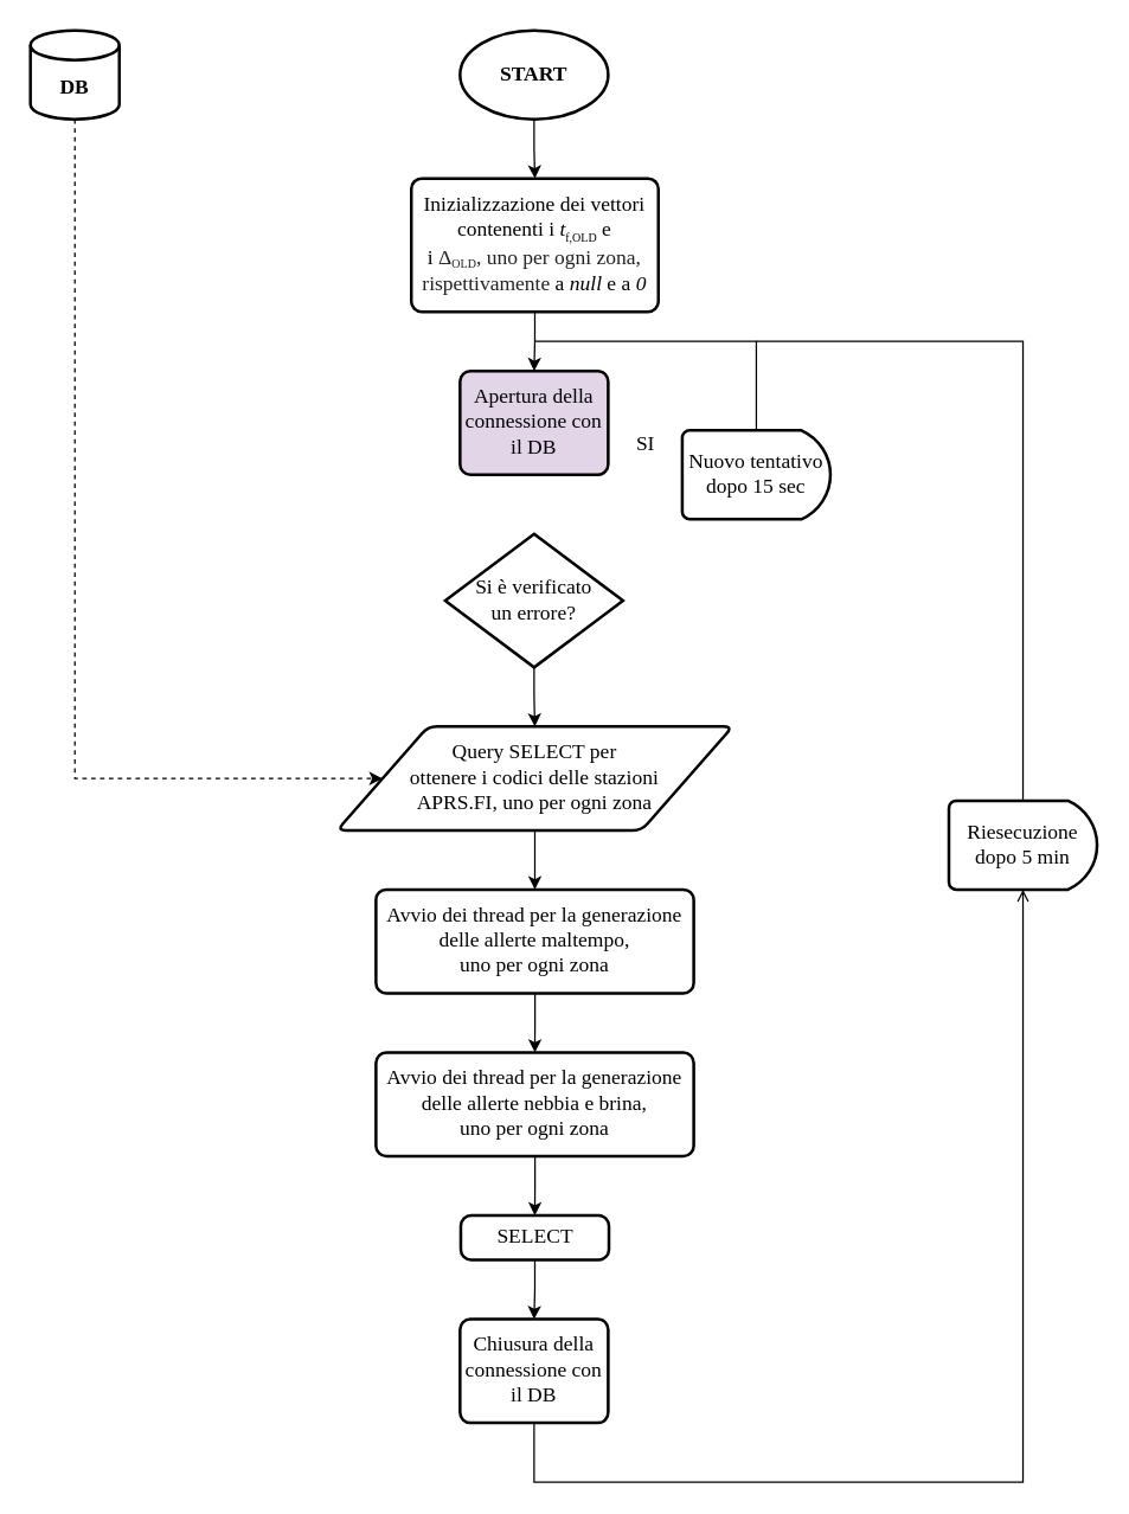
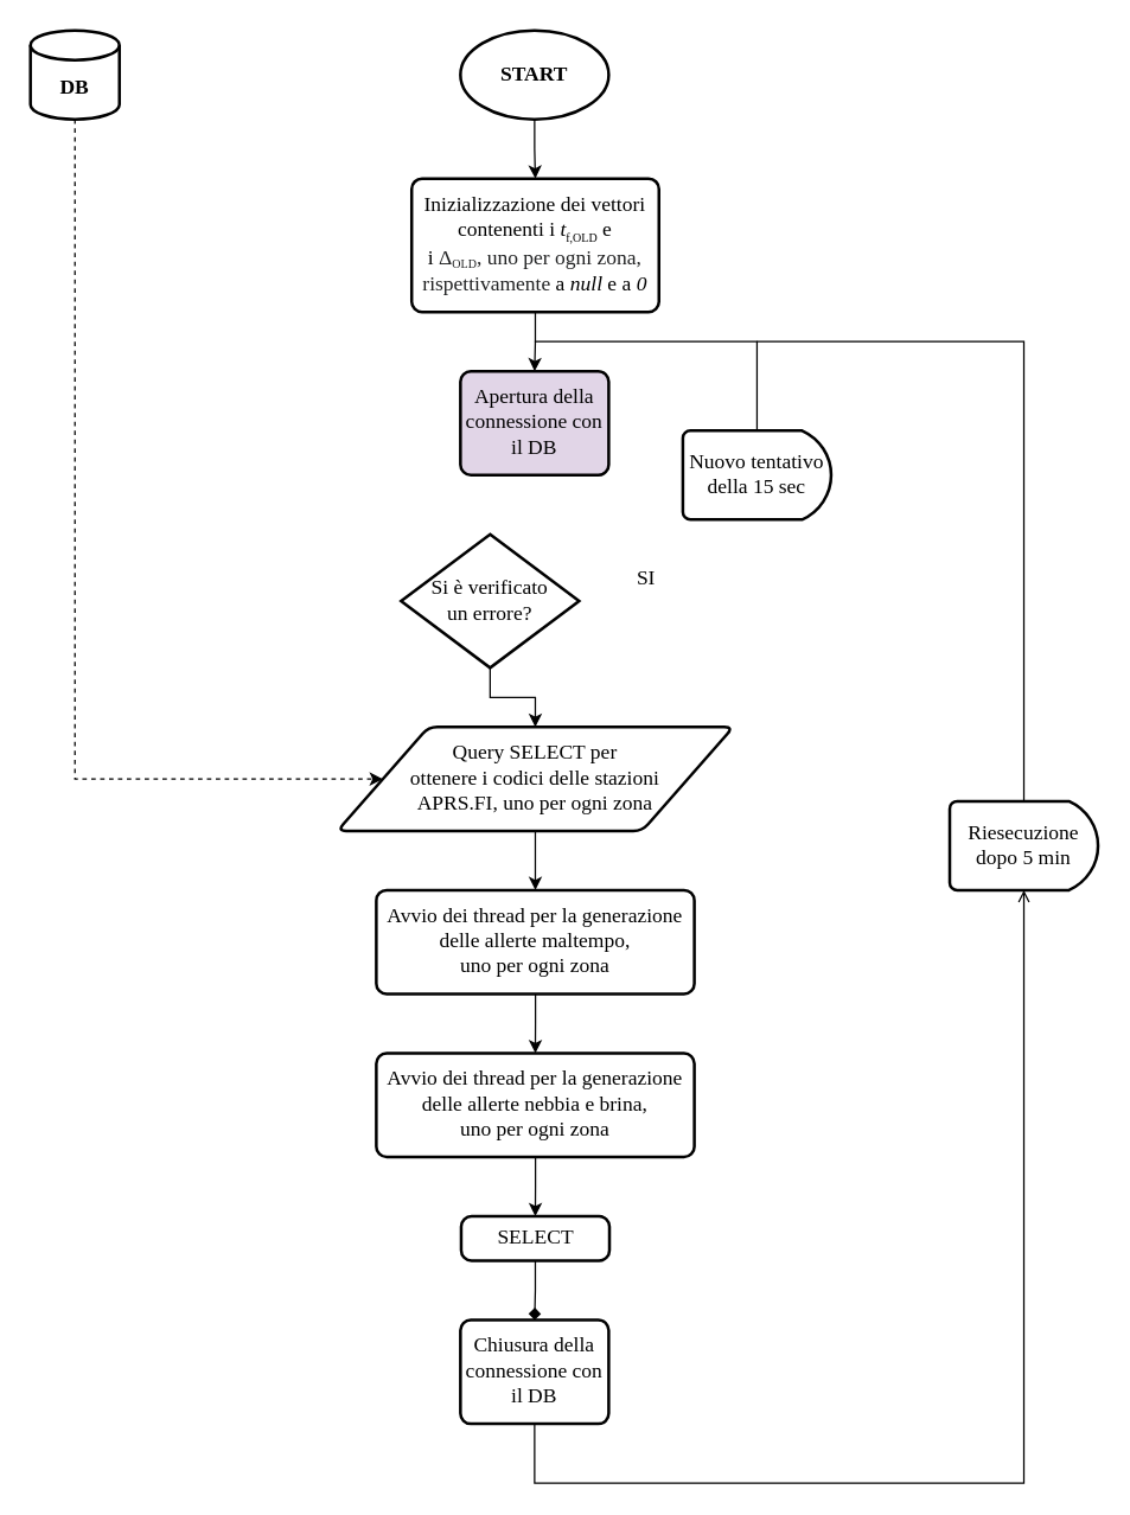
  <mxCell id="0" />
  <mxCell id="1" parent="0" />
  <mxCell id="2" style="edgeStyle=orthogonalEdgeStyle;rounded=0;orthogonalLoop=1;jettySize=auto;html=1;entryX=0.5;entryY=0;entryDx=0;entryDy=0;fontFamily=Times New Roman;fontSize=8;" parent="1" source="3" target="23" edge="1"><mxGeometry relative="1" as="geometry" /></mxCell>
  <mxCell id="3" value="&lt;font face=&quot;Times New Roman&quot; style=&quot;font-size: 14px&quot;&gt;&lt;b&gt;START&lt;/b&gt;&lt;/font&gt;" style="strokeWidth=2;html=1;shape=mxgraph.flowchart.start_1;whiteSpace=wrap;" parent="1" vertex="1"><mxGeometry x="310" y="20" width="100" height="60" as="geometry" /></mxCell>
  <mxCell id="4" style="edgeStyle=orthogonalEdgeStyle;rounded=0;orthogonalLoop=1;jettySize=auto;html=1;entryX=0;entryY=0.5;entryDx=0;entryDy=0;fontFamily=Times New Roman;fontSize=14;dashed=1;" parent="1" source="5" target="12" edge="1"><mxGeometry relative="1" as="geometry"><Array as="points"><mxPoint x="50" y="525" /></Array></mxGeometry></mxCell>
  <mxCell id="5" value="&lt;br&gt;&lt;b&gt;DB&lt;/b&gt;" style="strokeWidth=2;html=1;shape=mxgraph.flowchart.database;whiteSpace=wrap;fontFamily=Times New Roman;fontSize=14;" parent="1" vertex="1"><mxGeometry x="20" y="20" width="60" height="60" as="geometry" /></mxCell>
  <mxCell id="6" value="Apertura della connessione con il DB" style="rounded=1;whiteSpace=wrap;html=1;absoluteArcSize=1;arcSize=14;strokeWidth=2;fontFamily=Times New Roman;fontSize=14;fillColor=#e1d5e7;" parent="1" vertex="1"><mxGeometry x="310" y="250" width="100" height="70" as="geometry" /></mxCell>
  <mxCell id="7" style="edgeStyle=orthogonalEdgeStyle;rounded=0;orthogonalLoop=1;jettySize=auto;html=1;entryX=0.5;entryY=0;entryDx=0;entryDy=0;fontFamily=Times New Roman;fontSize=14;" parent="1" source="8" target="12" edge="1"><mxGeometry relative="1" as="geometry" /></mxCell>
- <mxCell id="8" value="Si è verificato&lt;br&gt;un errore?" style="strokeWidth=2;html=1;shape=mxgraph.flowchart.decision;whiteSpace=wrap;fontFamily=Times New Roman;fontSize=14;resizeHeight=1;resizeWidth=1;" parent="1" vertex="1"><mxGeometry x="300" y="360" width="120" height="90" as="geometry" /></mxCell>
- <mxCell id="9" value="Nuovo tentativo dopo 15 sec" style="strokeWidth=2;html=1;shape=mxgraph.flowchart.delay;whiteSpace=wrap;fontFamily=Times New Roman;fontSize=14;" parent="1" vertex="1"><mxGeometry x="460" y="290" width="100" height="60" as="geometry" /></mxCell>
- <mxCell id="10" value="SI" style="text;html=1;align=center;verticalAlign=middle;resizable=0;points=[];autosize=1;strokeColor=none;fillColor=none;fontSize=14;fontFamily=Times New Roman;" parent="1" vertex="1"><mxGeometry x="420" y="290" width="30" height="20" as="geometry" /></mxCell>
+ <mxCell id="8" value="Si è verificato&lt;br&gt;un errore?" style="strokeWidth=2;html=1;shape=mxgraph.flowchart.decision;whiteSpace=wrap;fontFamily=Times New Roman;fontSize=14;resizeHeight=1;resizeWidth=1;" parent="1" vertex="1"><mxGeometry x="270" y="360" width="120" height="90" as="geometry" /></mxCell>
+ <mxCell id="9" value="Nuovo tentativo della 15 sec" style="strokeWidth=2;html=1;shape=mxgraph.flowchart.delay;whiteSpace=wrap;fontFamily=Times New Roman;fontSize=14;" parent="1" vertex="1"><mxGeometry x="460" y="290" width="100" height="60" as="geometry" /></mxCell>
+ <mxCell id="10" value="SI" style="text;html=1;align=center;verticalAlign=middle;resizable=0;points=[];autosize=1;strokeColor=none;fillColor=none;fontSize=14;fontFamily=Times New Roman;" parent="1" vertex="1"><mxGeometry x="420" y="380" width="30" height="20" as="geometry" /></mxCell>
  <mxCell id="11" style="edgeStyle=orthogonalEdgeStyle;rounded=0;orthogonalLoop=1;jettySize=auto;html=1;entryX=0.5;entryY=0;entryDx=0;entryDy=0;fontFamily=Times New Roman;fontSize=14;" parent="1" source="12" target="14" edge="1"><mxGeometry relative="1" as="geometry" /></mxCell>
  <mxCell id="12" value="Query SELECT per &lt;br&gt;ottenere i codici delle stazioni &lt;br&gt;APRS.FI, uno per ogni zona" style="shape=parallelogram;html=1;strokeWidth=2;perimeter=parallelogramPerimeter;whiteSpace=wrap;rounded=1;arcSize=12;size=0.23;fontFamily=Times New Roman;fontSize=14;" parent="1" vertex="1"><mxGeometry x="227" y="490" width="267" height="70" as="geometry" /></mxCell>
  <mxCell id="13" style="edgeStyle=orthogonalEdgeStyle;rounded=0;orthogonalLoop=1;jettySize=auto;html=1;entryX=0.5;entryY=0;entryDx=0;entryDy=0;" parent="1" source="14" target="18" edge="1"><mxGeometry relative="1" as="geometry" /></mxCell>
  <mxCell id="14" value="Avvio dei thread per la generazione delle allerte maltempo, &lt;br&gt;uno per ogni zona" style="rounded=1;whiteSpace=wrap;html=1;absoluteArcSize=1;arcSize=14;strokeWidth=2;fontFamily=Times New Roman;fontSize=14;" parent="1" vertex="1"><mxGeometry x="253.25" y="600" width="214.5" height="70" as="geometry" /></mxCell>
  <mxCell id="15" value="Riesecuzione dopo 5 min" style="strokeWidth=2;html=1;shape=mxgraph.flowchart.delay;whiteSpace=wrap;fontFamily=Times New Roman;fontSize=14;fillColor=default;" parent="1" vertex="1"><mxGeometry x="640" y="540" width="100" height="60" as="geometry" /></mxCell>
  <mxCell id="16" value="" style="endArrow=none;html=1;rounded=0;entryX=0.5;entryY=0;entryDx=0;entryDy=0;entryPerimeter=0;" parent="1" target="9" edge="1"><mxGeometry width="50" height="50" relative="1" as="geometry"><mxPoint x="360" y="230" as="sourcePoint" /><mxPoint x="590" y="310" as="targetPoint" /><Array as="points"><mxPoint x="510" y="230" /></Array></mxGeometry></mxCell>
  <mxCell id="17" style="edgeStyle=orthogonalEdgeStyle;rounded=0;orthogonalLoop=1;jettySize=auto;html=1;entryX=0.5;entryY=0;entryDx=0;entryDy=0;fontFamily=Times New Roman;fontSize=14;" parent="1" source="18" target="21" edge="1"><mxGeometry relative="1" as="geometry" /></mxCell>
  <mxCell id="18" value="Avvio dei thread per la generazione delle allerte nebbia e brina, &lt;br&gt;uno per ogni zona" style="rounded=1;whiteSpace=wrap;html=1;absoluteArcSize=1;arcSize=14;strokeWidth=2;fontFamily=Times New Roman;fontSize=14;" parent="1" vertex="1"><mxGeometry x="253.25" y="710" width="214.5" height="70" as="geometry" /></mxCell>
  <mxCell id="19" value="" style="endArrow=none;html=1;rounded=0;exitX=0.5;exitY=0;exitDx=0;exitDy=0;exitPerimeter=0;" parent="1" edge="1"><mxGeometry width="50" height="50" relative="1" as="geometry"><mxPoint x="690" y="540" as="sourcePoint" /><mxPoint x="510" y="230" as="targetPoint" /><Array as="points"><mxPoint x="690" y="230" /></Array></mxGeometry></mxCell>
- <mxCell id="20" style="edgeStyle=orthogonalEdgeStyle;rounded=0;orthogonalLoop=1;jettySize=auto;html=1;entryX=0.5;entryY=0;entryDx=0;entryDy=0;" parent="1" source="21" target="25" edge="1"><mxGeometry relative="1" as="geometry" /></mxCell>
+ <mxCell id="20" style="edgeStyle=orthogonalEdgeStyle;rounded=0;orthogonalLoop=1;jettySize=auto;html=1;entryX=0.5;entryY=0;entryDx=0;entryDy=0;endArrow=diamond;" parent="1" source="21" target="25" edge="1"><mxGeometry relative="1" as="geometry" /></mxCell>
  <mxCell id="21" value="&lt;font style=&quot;font-size: 14px&quot; face=&quot;Times New Roman&quot;&gt;SELECT&lt;/font&gt;" style="rounded=1;whiteSpace=wrap;html=1;absoluteArcSize=1;arcSize=14;strokeWidth=2;" parent="1" vertex="1"><mxGeometry x="310.5" y="820" width="100" height="30" as="geometry" /></mxCell>
  <mxCell id="22" style="edgeStyle=orthogonalEdgeStyle;rounded=0;orthogonalLoop=1;jettySize=auto;html=1;entryX=0.5;entryY=0;entryDx=0;entryDy=0;fontFamily=Times New Roman;fontSize=8;" parent="1" source="23" target="6" edge="1"><mxGeometry relative="1" as="geometry" /></mxCell>
  <mxCell id="23" value="&lt;font&gt;&lt;font face=&quot;Times New Roman&quot;&gt;&lt;span style=&quot;font-size: 14px&quot;&gt;Inizializzazione dei vettori contenenti i &lt;/span&gt;&lt;i style=&quot;font-size: 14px&quot;&gt;t&lt;/i&gt;&lt;sub&gt;&lt;font style=&quot;font-size: 8px&quot;&gt;f,OLD&lt;/font&gt;&lt;/sub&gt;&lt;span style=&quot;font-size: 14px&quot;&gt;&amp;nbsp;e i&amp;nbsp;&lt;/span&gt;&lt;/font&gt;&lt;font face=&quot;Times New Roman&quot;&gt;&lt;span style=&quot;font-size: 14px ; color: rgb(32 , 33 , 34) ; text-align: left ; background-color: rgb(255 , 255 , 255)&quot;&gt;Δ&lt;/span&gt;&lt;span style=&quot;color: rgb(32 , 33 , 34) ; text-align: left ; background-color: rgb(255 , 255 , 255)&quot;&gt;&lt;font&gt;&lt;sub style=&quot;vertical-align: sub&quot;&gt;&lt;font style=&quot;font-size: 8px&quot;&gt;OLD&lt;/font&gt;&lt;/sub&gt;&lt;span style=&quot;font-size: 14px&quot;&gt;,&amp;nbsp;&lt;/span&gt;&lt;font style=&quot;font-size: 14px&quot;&gt;uno per ogni zona, rispettivamente&lt;/font&gt;&lt;span style=&quot;font-size: 14px&quot;&gt;&amp;nbsp;&lt;/span&gt;&lt;/font&gt;&lt;/span&gt;&lt;/font&gt;&lt;font face=&quot;Times New Roman&quot; style=&quot;font-size: 14px&quot;&gt;a &lt;i&gt;null&lt;/i&gt;&amp;nbsp;e a &lt;i&gt;0&lt;/i&gt;&lt;/font&gt;&lt;/font&gt;" style="rounded=1;whiteSpace=wrap;html=1;absoluteArcSize=1;arcSize=14;strokeWidth=2;" parent="1" vertex="1"><mxGeometry x="277.12" y="120" width="166.75" height="90" as="geometry" /></mxCell>
  <mxCell id="24" style="edgeStyle=orthogonalEdgeStyle;rounded=0;orthogonalLoop=1;jettySize=auto;html=1;entryX=0.5;entryY=1;entryDx=0;entryDy=0;entryPerimeter=0;endArrow=open;" parent="1" source="25" target="15" edge="1"><mxGeometry relative="1" as="geometry"><Array as="points"><mxPoint x="360" y="1000" /><mxPoint x="690" y="1000" /></Array></mxGeometry></mxCell>
  <mxCell id="25" value="Chiusura della connessione con il DB" style="rounded=1;whiteSpace=wrap;html=1;absoluteArcSize=1;arcSize=14;strokeWidth=2;fontFamily=Times New Roman;fontSize=14;" parent="1" vertex="1"><mxGeometry x="310" y="890" width="100" height="70" as="geometry" /></mxCell>
